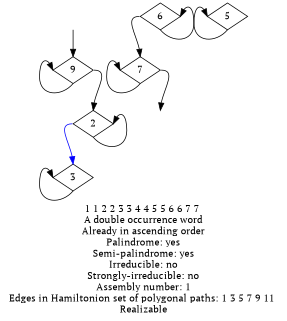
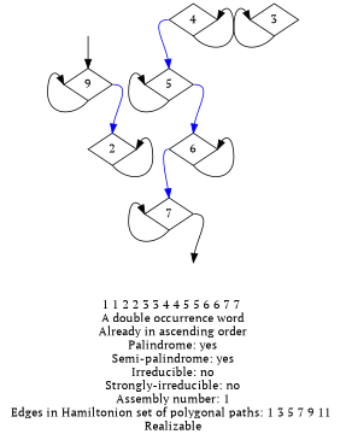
  digraph {
    fontname="PT Serif"
    label="1 1 2 2 3 3 4 4 5 5 6 6 7 7 \nA double occurrence word\nAlready in ascending order\nPalindrome: yes\nSemi-palindrome: yes\nIrreducible: no\nStrongly-irreducible: no\nAssembly number: 1\nEdges in Hamiltonion set of polygonal paths: 1 3 5 7 9 11 \nRealizable\n"
    node [fontname="PT Serif" shape=diamond]
    edge [fontname="PT Serif" headport=n tailport=s]
    a [style=invis]
    n2 [label=9]
    2
    b [style=invis]
    3
+   4
    5
    6
    7
    a -> n2
    n2 -> n2 [headport=w]
-   n2 -> 2 [color=black tailport=e]
+   n2 -> 2 [color=blue tailport=e]
    2 -> 2 [headport=e]
-   2 -> 3 [color=blue tailport=w]
    3 -> 3 [headport=w]
+   4 -> 4 [headport=e]
+   4 -> 5 [color=blue tailport=w]
    5 -> 5 [headport=w]
+   5 -> 6 [color=blue tailport=e]
    6 -> 6 [headport=e]
-   6 -> 7 [color=black tailport=w]
+   6 -> 7 [color=blue tailport=w]
    7 -> b [tailport=e]
    7 -> 7 [headport=w]
  }
